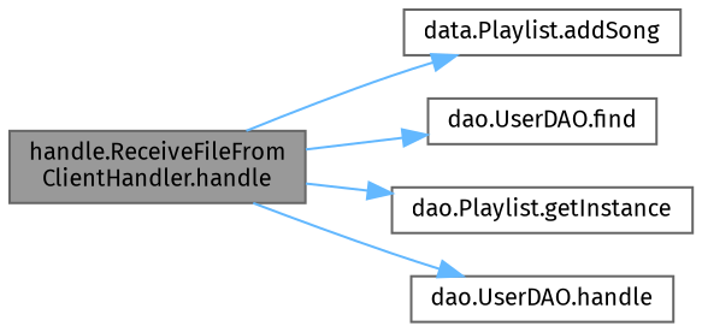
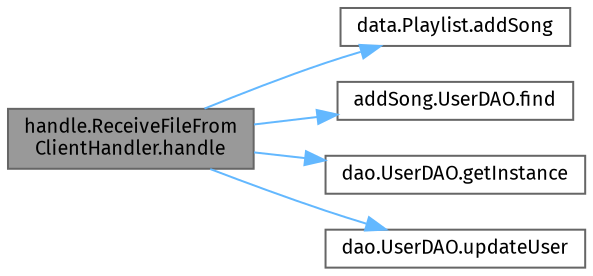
  digraph {
    fontname="Fira Sans"
    rankdir=LR
    node [color=grey40 fillcolor=white fontname="Fira Sans" fontsize=10 shape=box style=filled]
    edge [color=steelblue1 fontname="Fira Sans" fontsize=10 labelfontname=Helvetica labelfontsize=10 style=solid]
    n1 [color=gray40 fillcolor=grey60 fontcolor=black height=0.2 label="handle.ReceiveFileFrom\lClientHandler.handle" width=0.4]
    n2 [height=0.2 label="data.Playlist.addSong" width=0.4]
-   n3 [height=0.2 label="dao.UserDAO.find" width=0.4]
-   n4 [height=0.2 label="dao.Playlist.getInstance" width=0.4]
-   n5 [height=0.2 label="dao.UserDAO.handle" width=0.4]
+   n3 [height=0.2 label="addSong.UserDAO.find" width=0.4]
+   n4 [height=0.2 label="dao.UserDAO.getInstance" width=0.4]
+   n5 [height=0.2 label="dao.UserDAO.updateUser" width=0.4]
    n1 -> n2
    n1 -> n3
    n1 -> n4
    n1 -> n5
  }
